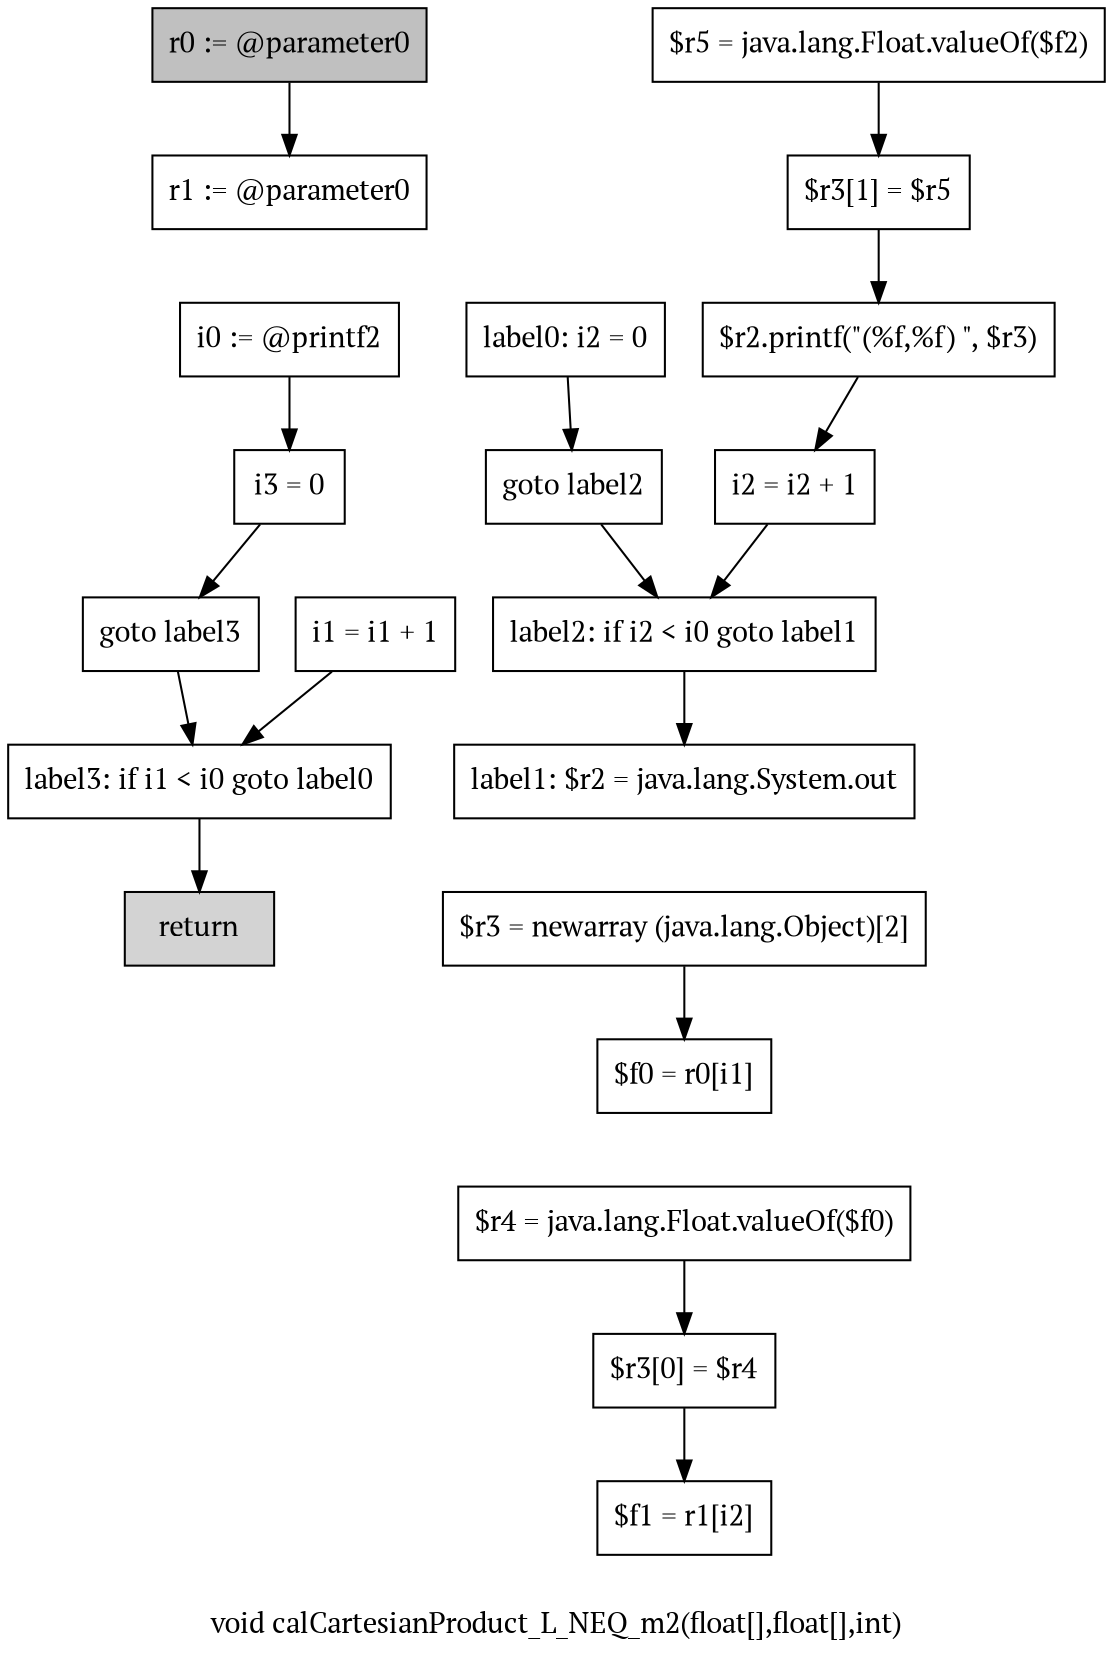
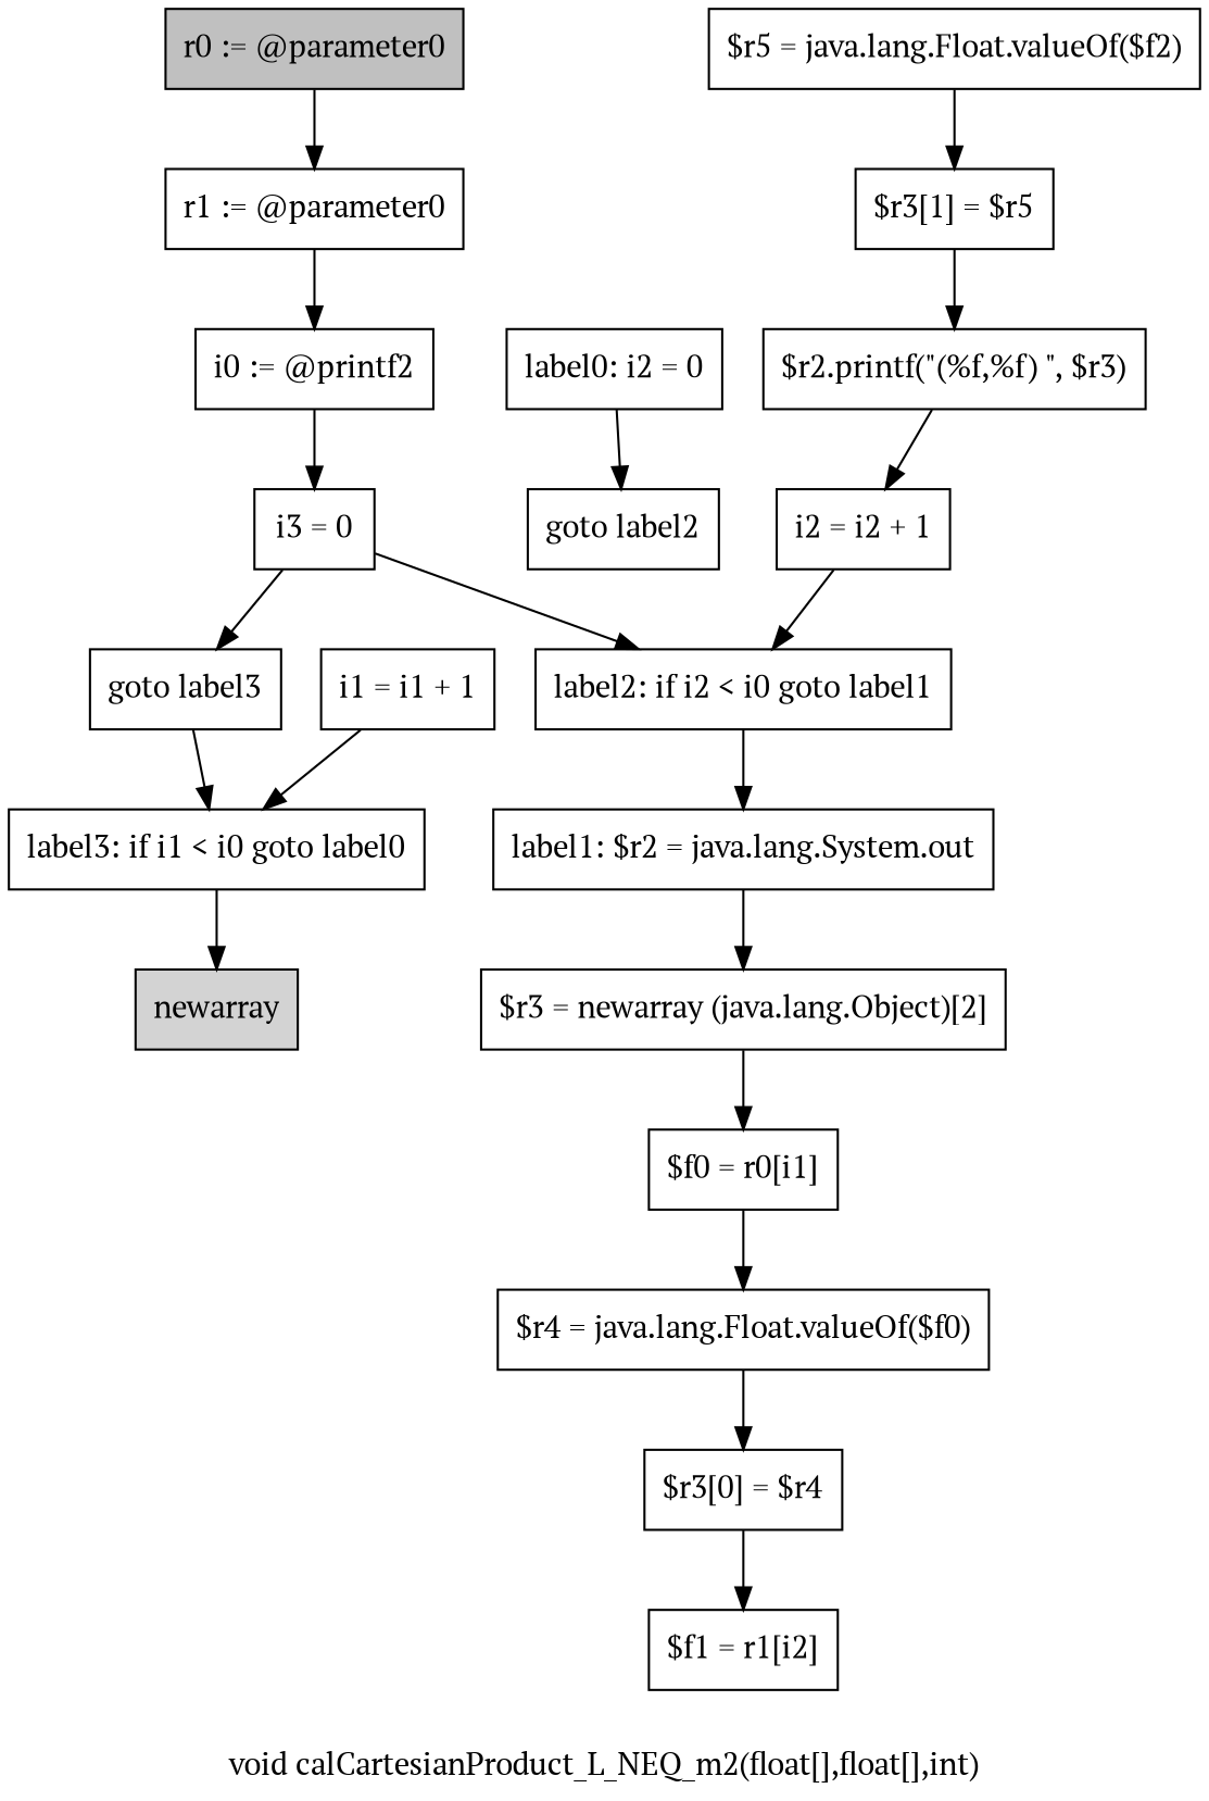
  digraph {
    fontname="PT Serif"
    label="void calCartesianProduct_L_NEQ_m2(float[],float[],int)"
    node [fontname="PT Serif" shape=box]
    edge [fontname="PT Serif"]
    n1 [fillcolor=gray label="r0 := @parameter0" style=filled]
    n2 [label="r1 := @parameter0"]
    n3 [label="i0 := @printf2"]
    n4 [label="i3 = 0"]
    n5 [label="goto label3"]
    n6 [label="label3: if i1 < i0 goto label0"]
-   n7 [fillcolor=lightgray label=return style=filled]
+   n7 [fillcolor=lightgray label=newarray style=filled]
    n8 [label="label0: i2 = 0"]
    n9 [label="goto label2"]
    n10 [label="label2: if i2 < i0 goto label1"]
    n11 [label="label1: $r2 = java.lang.System.out"]
    n12 [label="$r3 = newarray (java.lang.Object)[2]"]
    n13 [label="i1 = i1 + 1"]
    n14 [label="$f0 = r0[i1]"]
    n15 [label="$r4 = java.lang.Float.valueOf($f0)"]
    n16 [label="$r3[0] = $r4"]
    n17 [label="$f1 = r1[i2]"]
    n18 [label="$r5 = java.lang.Float.valueOf($f2)"]
    n19 [label="$r3[1] = $r5"]
    n20 [label="$r2.printf(\"(%f,%f) \", $r3)"]
    n21 [label="i2 = i2 + 1"]
    n1 -> n2
+   n2 -> n3
    n3 -> n4
    n4 -> n5
    n5 -> n6
    n6 -> n7
    n8 -> n9
-   n9 -> n10
+   n4 -> n10
    n10 -> n11
+   n11 -> n12
    n12 -> n14
    n13 -> n6
+   n14 -> n15
    n15 -> n16
    n16 -> n17
    n18 -> n19
    n19 -> n20
    n20 -> n21
    n21 -> n10
  }
